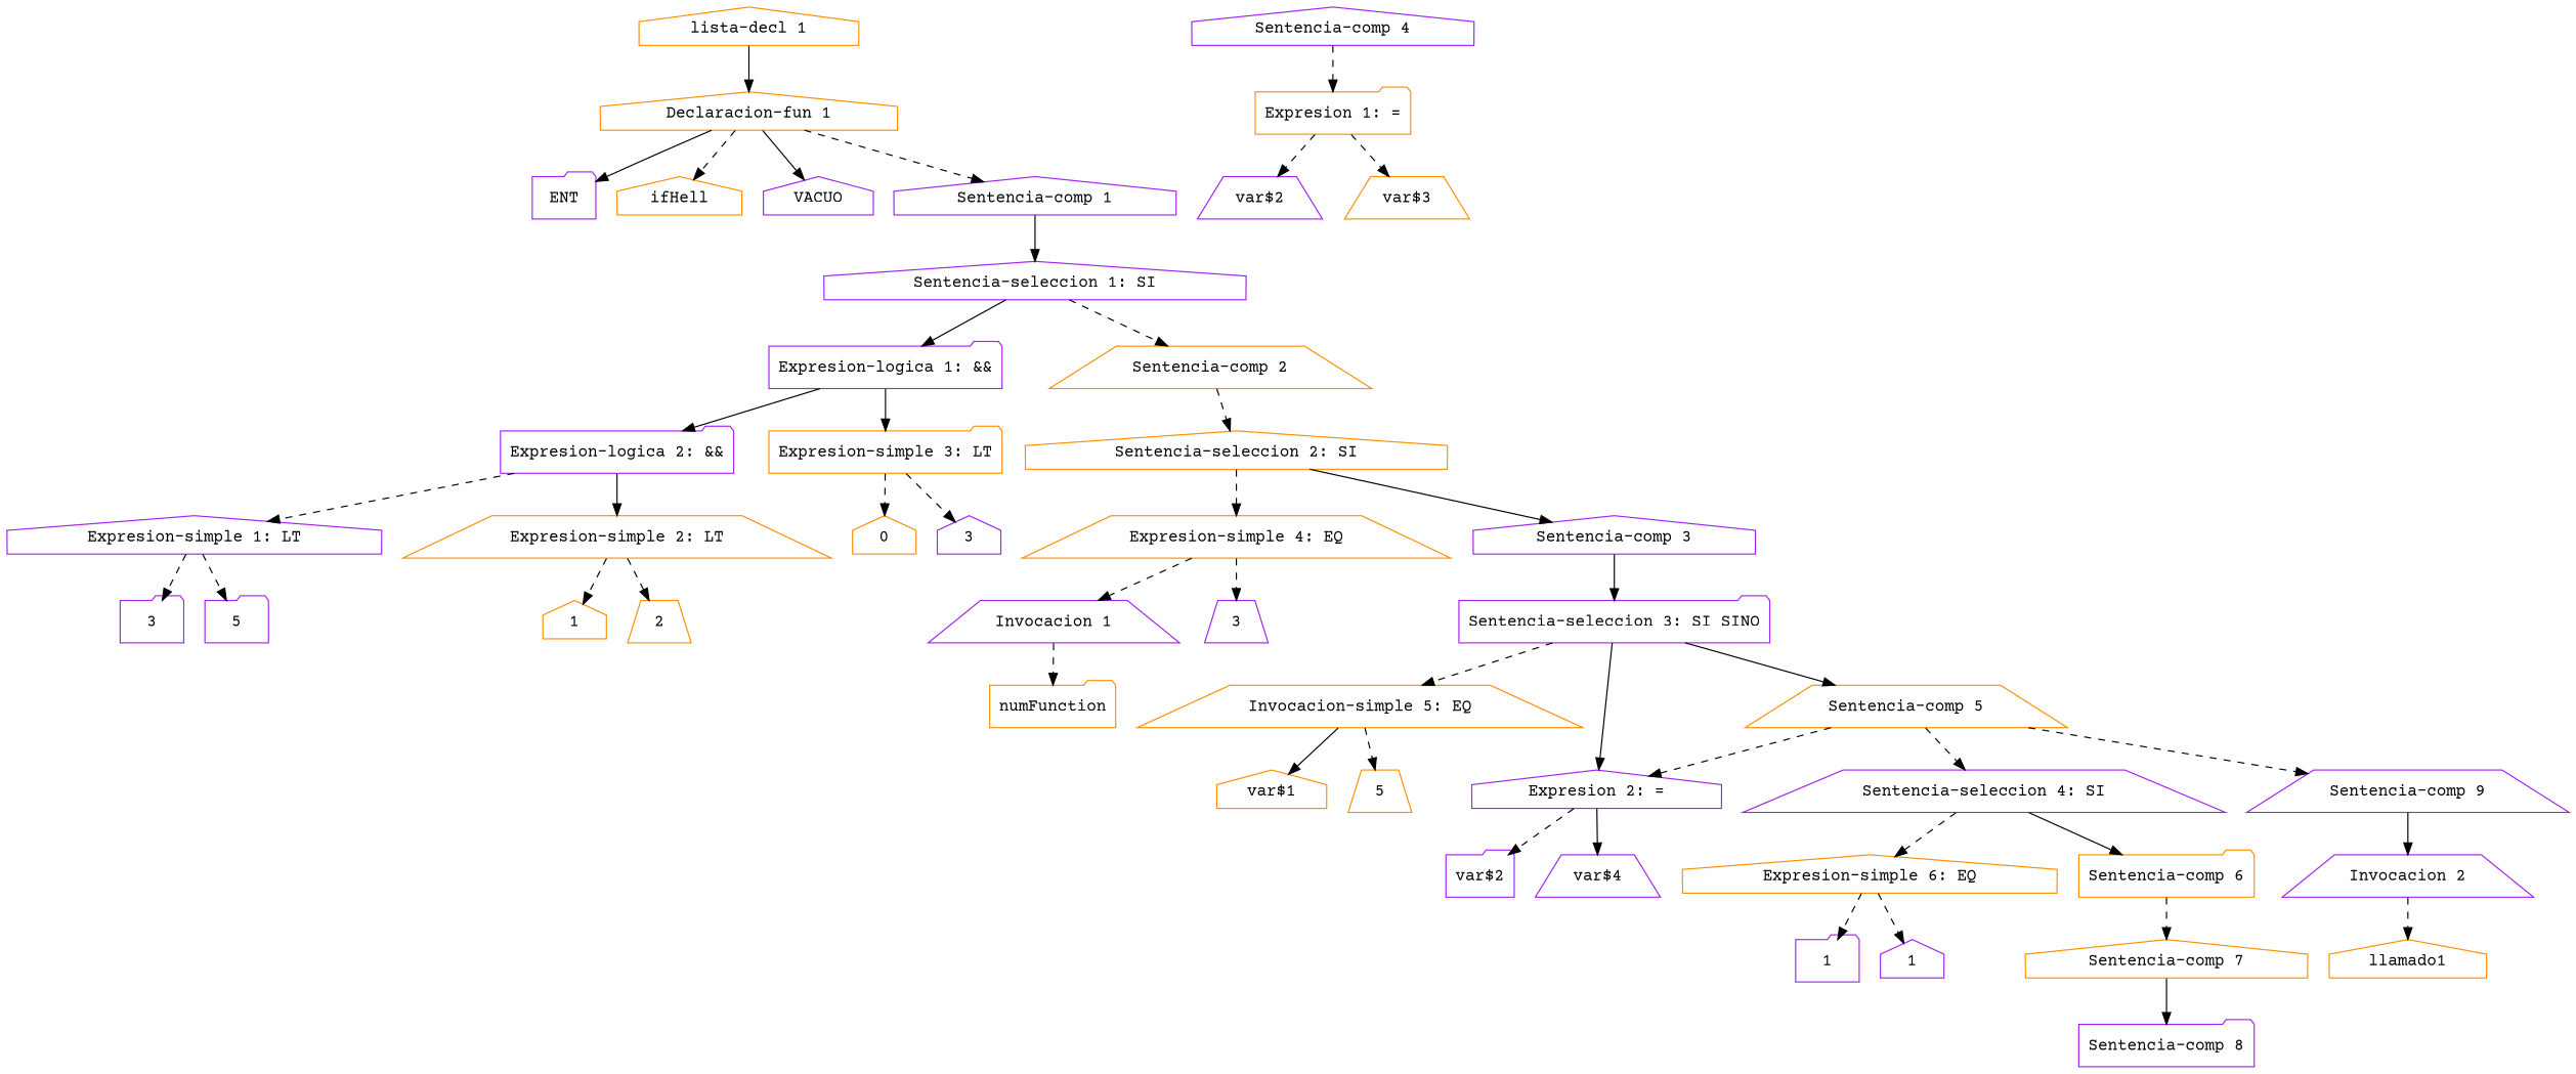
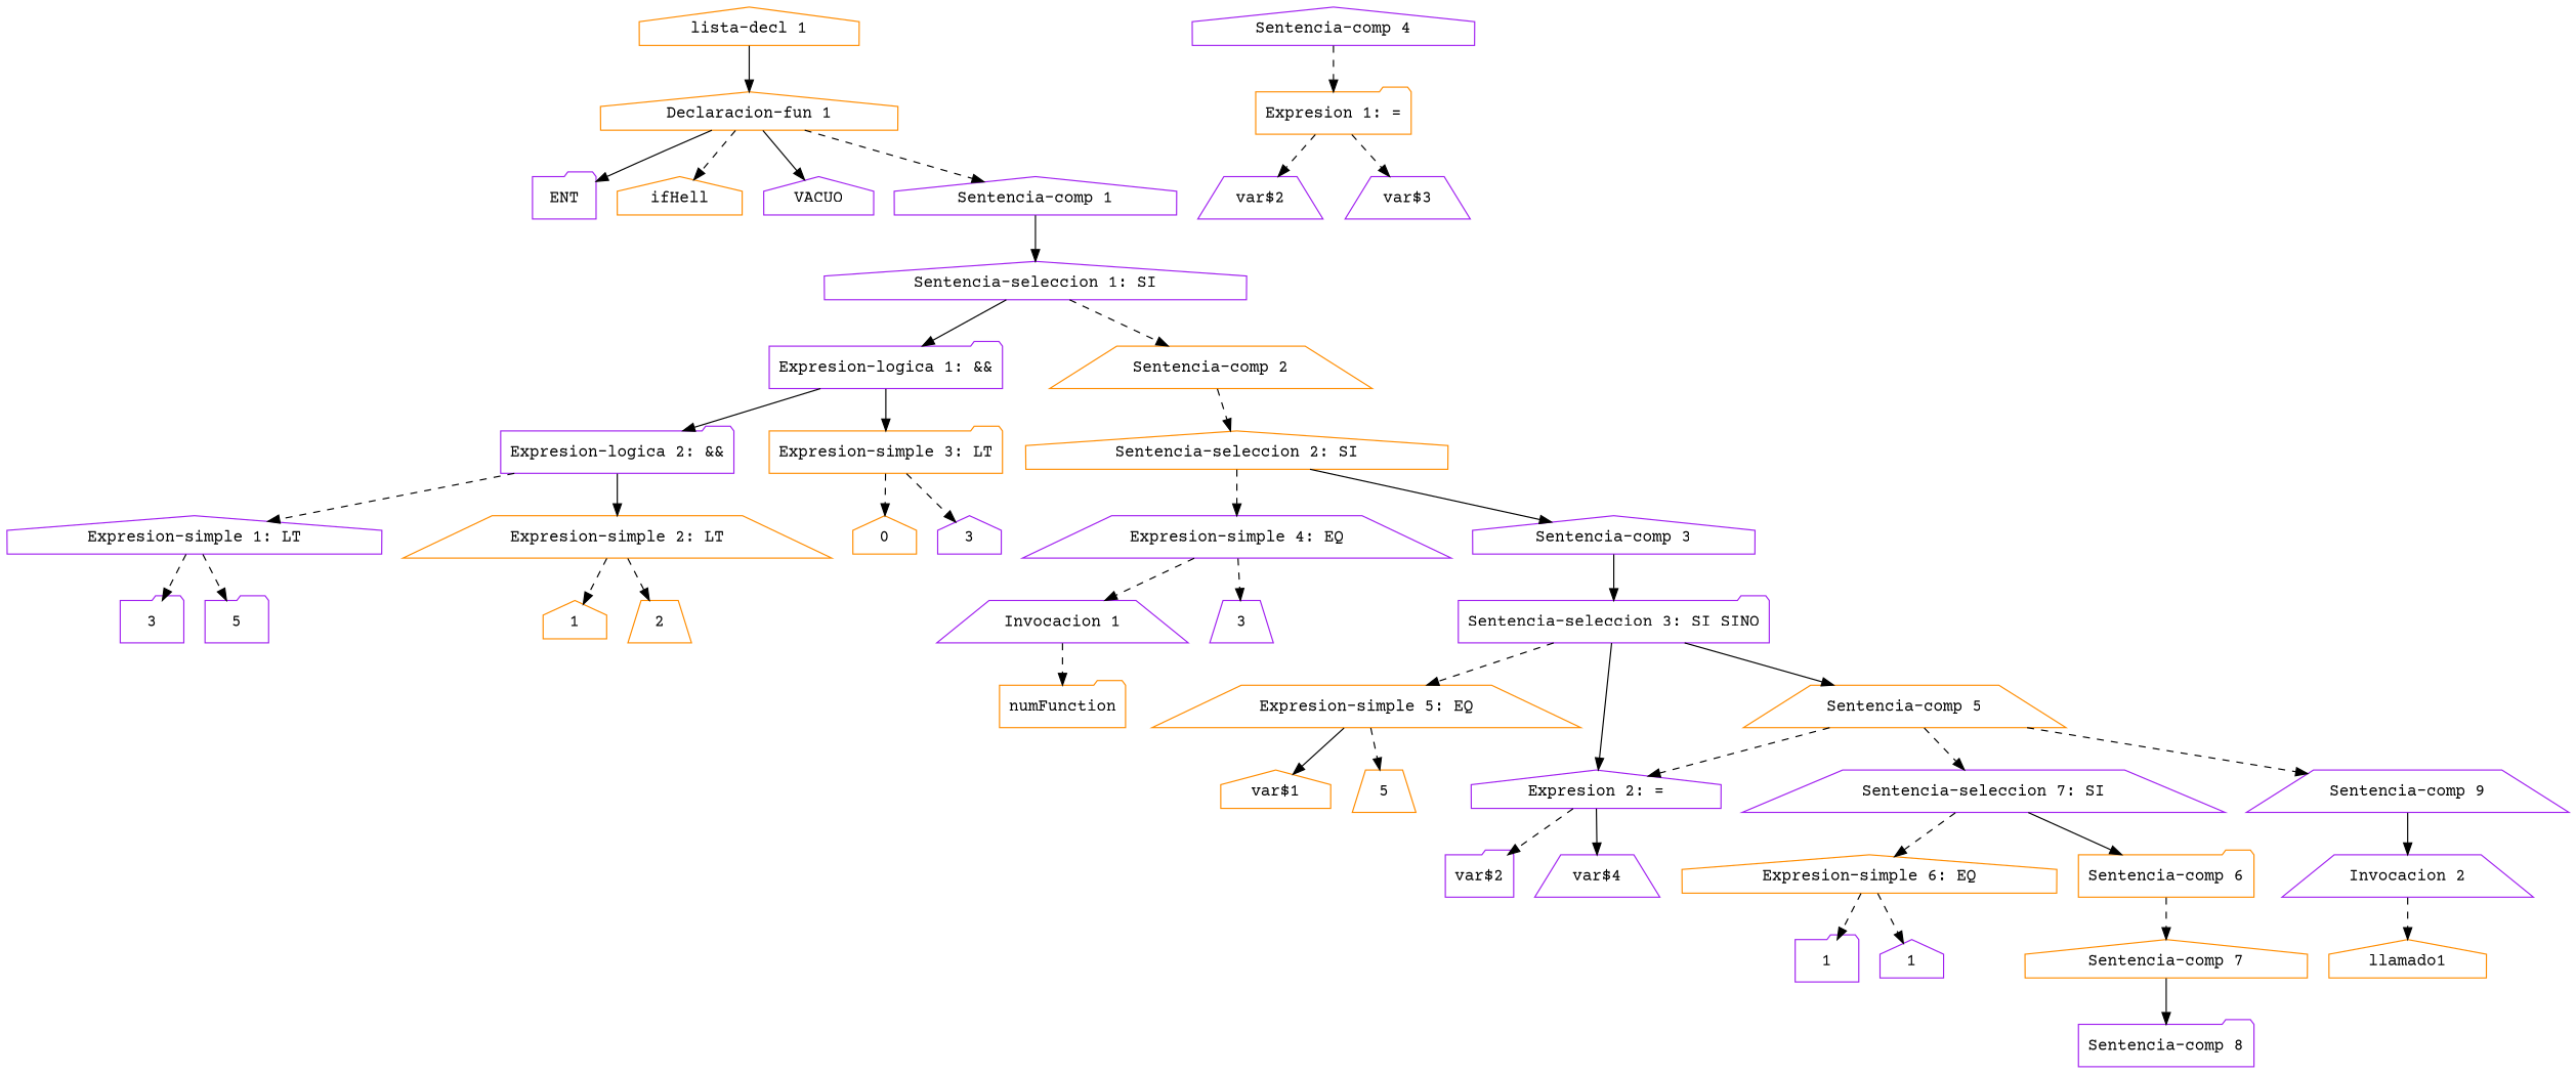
  digraph {
    fontname="Courier Prime"
    node [color=purple fontname="Courier Prime" shape=house]
    edge [fontname="Courier Prime" style=dashed]
    "lista-decl 1" [color=darkorange]
    "Declaracion-fun 1" [color=darkorange]
    n3 [label=ENT shape=folder]
    n4 [color=darkorange label=ifHell]
    n5 [label=VACUO]
    "Sentencia-comp 1"
    "Sentencia-seleccion 1: SI"
    "Expresion-logica 1: &&" [shape=folder]
    "Sentencia-comp 2" [color=darkorange shape=trapezium]
    "Expresion-logica 2: &&" [shape=folder]
    "Expresion-simple 3: LT" [color=darkorange shape=folder]
    "Sentencia-seleccion 2: SI" [color=darkorange]
    "Expresion-simple 1: LT"
    "Expresion-simple 2: LT" [color=darkorange shape=trapezium]
    n15 [color=darkorange label=0]
    n16 [label=3]
    n17 [label=3 shape=folder]
    n18 [label=5 shape=folder]
    n19 [color=darkorange label=1]
    n20 [color=darkorange label=2 shape=trapezium]
-   "Expresion-simple 4: EQ" [color=darkorange shape=trapezium]
+   "Expresion-simple 4: EQ" [shape=trapezium]
    "Sentencia-comp 3"
    "Invocacion 1" [shape=trapezium]
    n24 [label=3 shape=trapezium]
    "Sentencia-seleccion 3: SI SINO" [shape=folder]
    n26 [color=darkorange label=numFunction shape=folder]
-   "Expresion-simple 5: EQ" [color=darkorange shape=trapezium label="Invocacion-simple 5: EQ"]
+   "Expresion-simple 5: EQ" [color=darkorange shape=trapezium]
    "Sentencia-comp 5" [color=darkorange shape=trapezium]
    "Expresion 2: ="
    n30 [color=darkorange label="var$1"]
    n31 [color=darkorange label=5 shape=trapezium]
    "Expresion 1: =" [color=darkorange shape=folder]
    "Sentencia-comp 4"
-   "Sentencia-seleccion 4: SI" [shape=trapezium]
+   "Sentencia-seleccion 4: SI" [shape=trapezium label="Sentencia-seleccion 7: SI"]
    "Sentencia-comp 9" [shape=trapezium]
    n36 [label="var$2" shape=trapezium]
-   n37 [color=darkorange label="var$3" shape=trapezium]
+   n37 [label="var$3" shape=trapezium]
    n38 [label="var$2" shape=folder]
    n39 [label="var$4" shape=trapezium]
    "Expresion-simple 6: EQ" [color=darkorange]
    "Sentencia-comp 6" [color=darkorange shape=folder]
    "Invocacion 2" [shape=trapezium]
    n43 [label=1 shape=folder]
    n44 [label=1]
    "Sentencia-comp 7" [color=darkorange]
    "Sentencia-comp 8" [shape=folder]
    n47 [color=darkorange label=llamado1]
    "lista-decl 1" -> "Declaracion-fun 1" [style=solid]
    "Declaracion-fun 1" -> n3 [style=solid]
    "Declaracion-fun 1" -> n4
    "Declaracion-fun 1" -> n5 [style=solid]
    "Declaracion-fun 1" -> "Sentencia-comp 1"
    "Sentencia-comp 1" -> "Sentencia-seleccion 1: SI" [style=solid]
    "Sentencia-seleccion 1: SI" -> "Expresion-logica 1: &&" [style=solid]
    "Sentencia-seleccion 1: SI" -> "Sentencia-comp 2"
    "Expresion-logica 1: &&" -> "Expresion-logica 2: &&" [style=solid]
    "Expresion-logica 1: &&" -> "Expresion-simple 3: LT" [style=solid]
    "Sentencia-comp 2" -> "Sentencia-seleccion 2: SI"
    "Expresion-logica 2: &&" -> "Expresion-simple 1: LT"
    "Expresion-logica 2: &&" -> "Expresion-simple 2: LT" [style=solid]
    "Expresion-simple 3: LT" -> n15
    "Expresion-simple 3: LT" -> n16
    "Sentencia-seleccion 2: SI" -> "Expresion-simple 4: EQ"
    "Sentencia-seleccion 2: SI" -> "Sentencia-comp 3" [style=solid]
    "Expresion-simple 1: LT" -> n17
    "Expresion-simple 1: LT" -> n18
    "Expresion-simple 2: LT" -> n19
    "Expresion-simple 2: LT" -> n20
    "Expresion-simple 4: EQ" -> "Invocacion 1"
    "Expresion-simple 4: EQ" -> n24
    "Sentencia-comp 3" -> "Sentencia-seleccion 3: SI SINO" [style=solid]
    "Invocacion 1" -> n26
    "Sentencia-seleccion 3: SI SINO" -> "Expresion-simple 5: EQ"
    "Sentencia-seleccion 3: SI SINO" -> "Sentencia-comp 5" [style=solid]
    "Sentencia-seleccion 3: SI SINO" -> "Expresion 2: =" [style=solid]
    "Expresion-simple 5: EQ" -> n30 [style=solid]
    "Expresion-simple 5: EQ" -> n31
    "Sentencia-comp 5" -> "Expresion 2: ="
    "Sentencia-comp 5" -> "Sentencia-seleccion 4: SI"
    "Sentencia-comp 5" -> "Sentencia-comp 9"
    "Expresion 2: =" -> n38
    "Expresion 2: =" -> n39 [style=solid]
    "Expresion 1: =" -> n36
    "Expresion 1: =" -> n37
    "Sentencia-comp 4" -> "Expresion 1: ="
    "Sentencia-seleccion 4: SI" -> "Expresion-simple 6: EQ"
    "Sentencia-seleccion 4: SI" -> "Sentencia-comp 6" [style=solid]
    "Sentencia-comp 9" -> "Invocacion 2" [style=solid]
    "Expresion-simple 6: EQ" -> n43
    "Expresion-simple 6: EQ" -> n44
    "Sentencia-comp 6" -> "Sentencia-comp 7"
    "Invocacion 2" -> n47
    "Sentencia-comp 7" -> "Sentencia-comp 8" [style=solid]
  }
